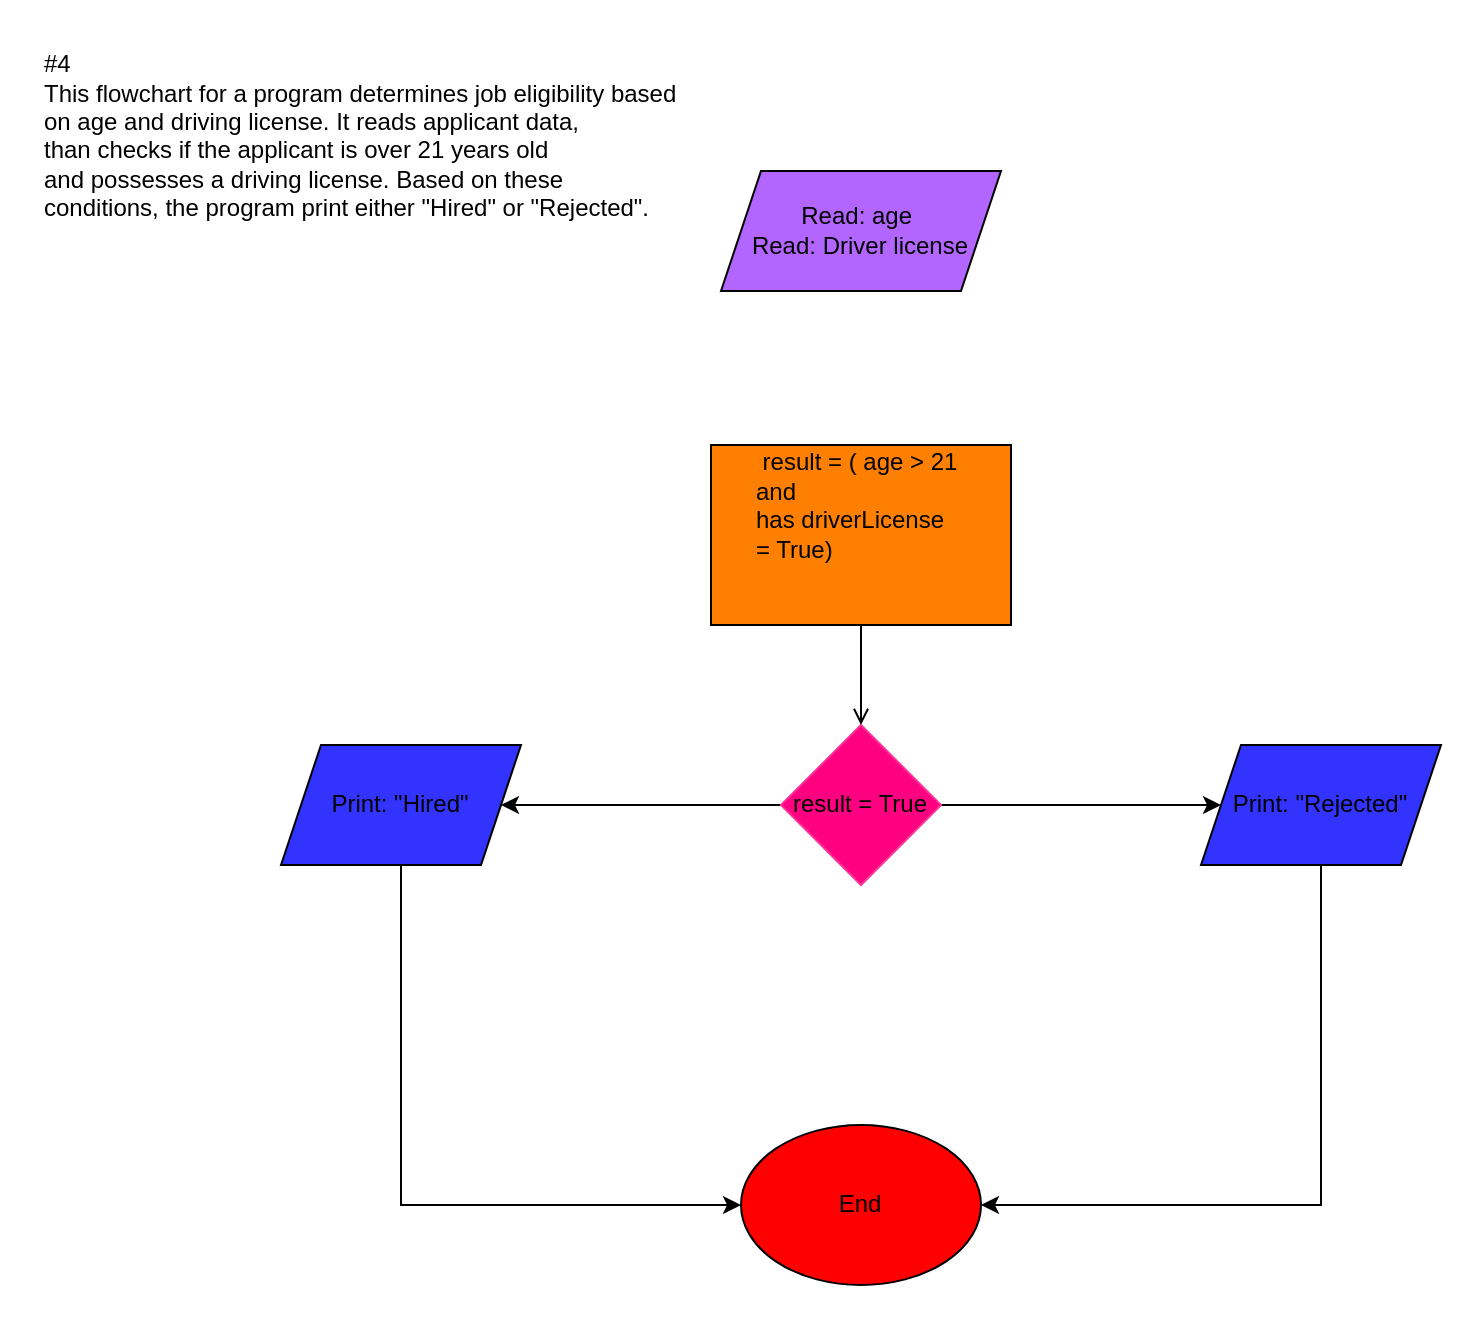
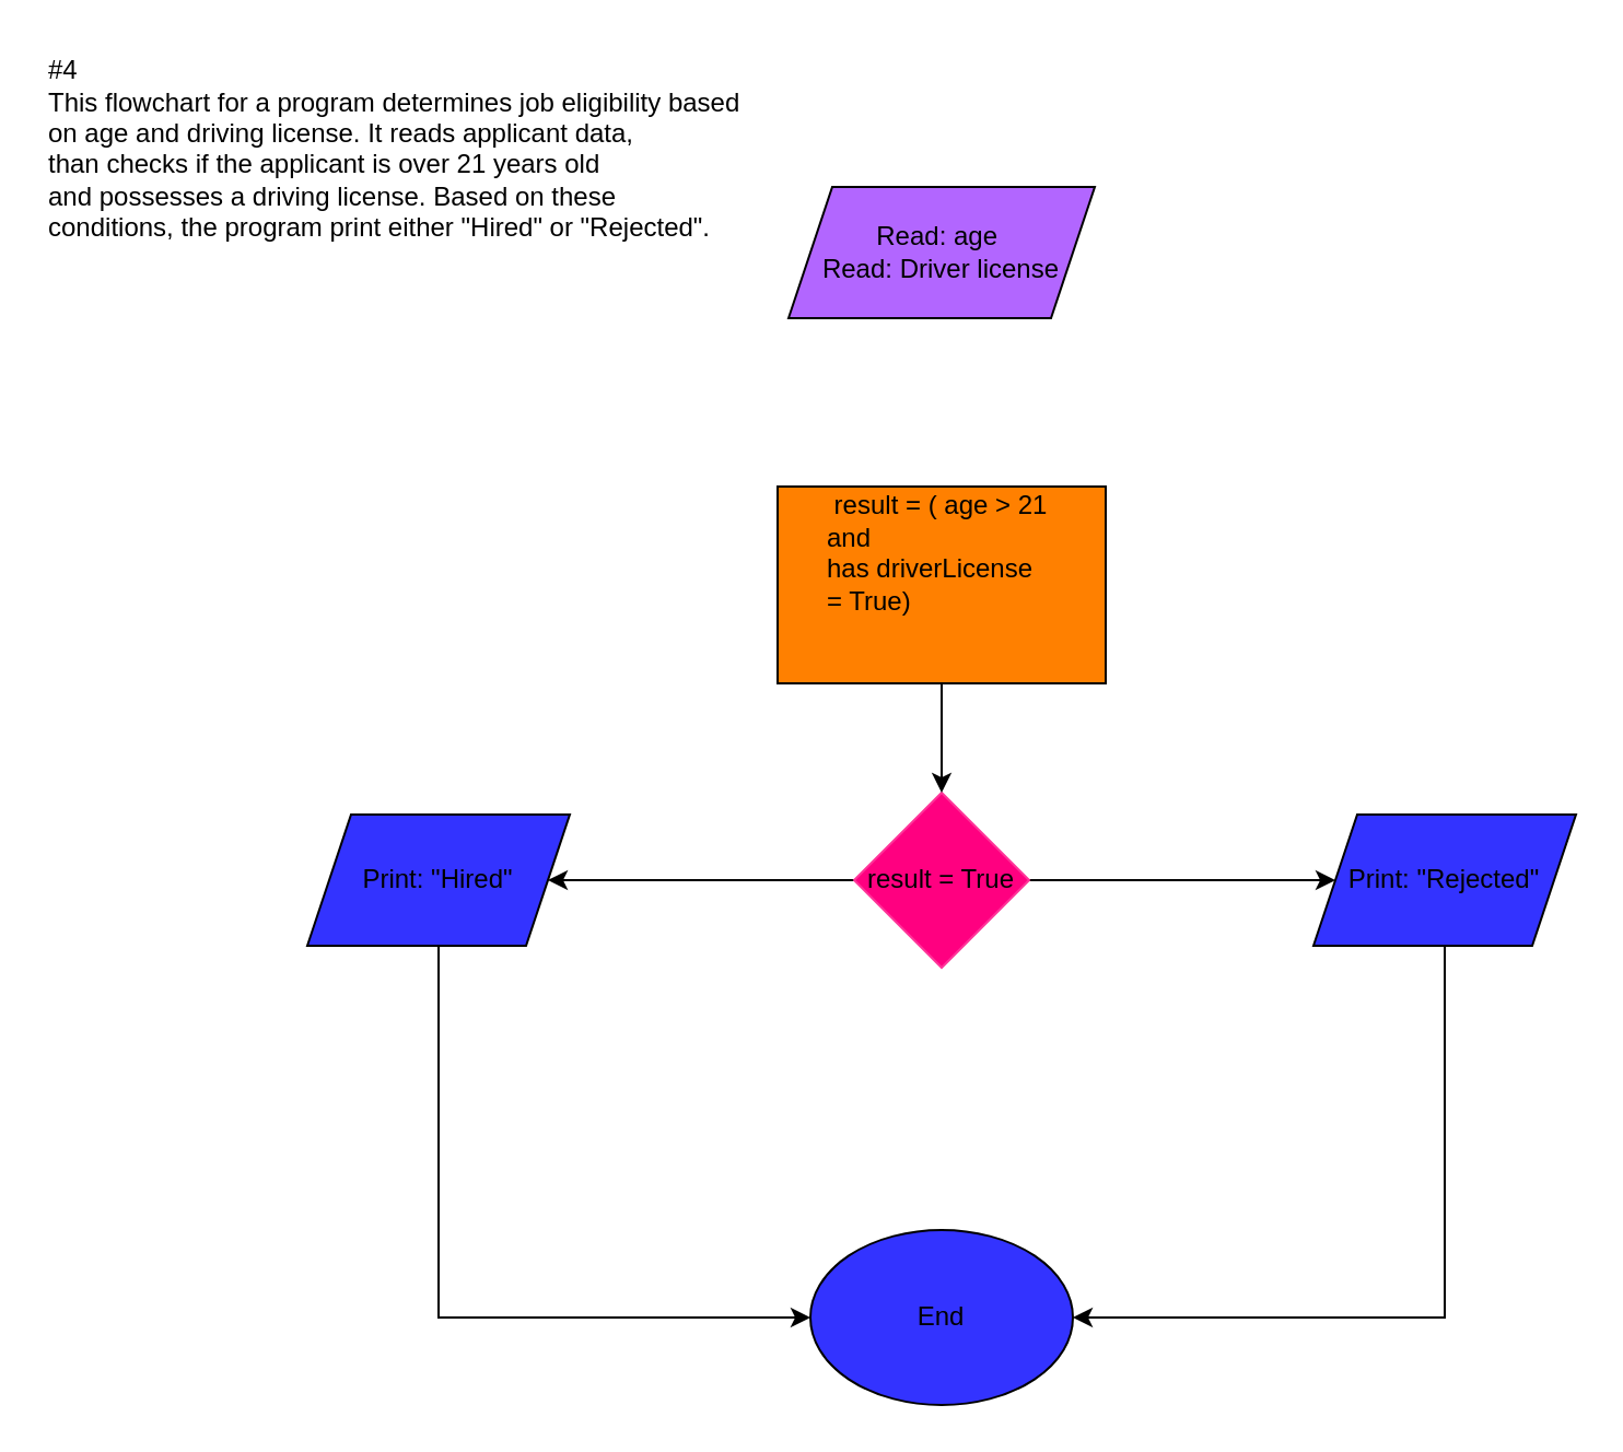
  <mxCell id="0" />
  <mxCell id="1" parent="0" />
- <mxCell id="2" value="End" style="ellipse;whiteSpace=wrap;html=1;fillColor=#FF0000;" parent="1" vertex="1"><mxGeometry x="370" y="562" width="120" height="80" as="geometry" /></mxCell>
+ <mxCell id="2" value="End" style="ellipse;whiteSpace=wrap;html=1;fillColor=#3333ff;" parent="1" vertex="1"><mxGeometry x="370" y="562" width="120" height="80" as="geometry" /></mxCell>
  <mxCell id="3" value="&lt;span style=&quot;background-color: transparent; color: light-dark(rgb(0, 0, 0), rgb(255, 255, 255));&quot;&gt;Read: age&amp;nbsp;&lt;/span&gt;&lt;br&gt;&lt;div&gt;Read: Driver license&lt;/div&gt;" style="shape=parallelogram;perimeter=parallelogramPerimeter;whiteSpace=wrap;html=1;fixedSize=1;strokeColor=default;fillColor=#B266FF;align=center;" parent="1" vertex="1"><mxGeometry x="360" y="85" width="140" height="60" as="geometry" /></mxCell>
  <mxCell id="4" style="edgeStyle=orthogonalEdgeStyle;rounded=0;orthogonalLoop=1;jettySize=auto;html=1;entryX=1;entryY=0.5;entryDx=0;entryDy=0;" parent="1" source="6" target="13" edge="1"><mxGeometry relative="1" as="geometry" /></mxCell>
  <mxCell id="5" style="edgeStyle=orthogonalEdgeStyle;rounded=0;orthogonalLoop=1;jettySize=auto;html=1;entryX=0;entryY=0.5;entryDx=0;entryDy=0;" parent="1" source="6" target="8" edge="1"><mxGeometry relative="1" as="geometry" /></mxCell>
  <mxCell id="6" value="result = True" style="rhombus;whiteSpace=wrap;html=1;strokeColor=#FF3399;fillColor=#FF0080;" parent="1" vertex="1"><mxGeometry x="390" y="362" width="80" height="80" as="geometry" /></mxCell>
  <mxCell id="7" style="edgeStyle=orthogonalEdgeStyle;rounded=0;orthogonalLoop=1;jettySize=auto;html=1;exitX=0.5;exitY=1;exitDx=0;exitDy=0;" parent="1" source="8" target="2" edge="1"><mxGeometry relative="1" as="geometry"><Array as="points"><mxPoint x="660" y="602" /></Array></mxGeometry></mxCell>
  <mxCell id="8" value="Print: &quot;Rejected&quot;" style="shape=parallelogram;perimeter=parallelogramPerimeter;whiteSpace=wrap;html=1;fixedSize=1;fillColor=#3333FF;" parent="1" vertex="1"><mxGeometry x="600" y="372" width="120" height="60" as="geometry" /></mxCell>
  <mxCell id="9" value="#4&lt;div&gt;&lt;div&gt;This flowchart for a program determines job eligibility based&amp;nbsp;&lt;/div&gt;&lt;div&gt;on age and driving license. It reads applicant data,&lt;/div&gt;&lt;div&gt;than checks if the applicant is over 21 years old&amp;nbsp;&lt;/div&gt;&lt;div&gt;and possesses a driving license. Based on these&amp;nbsp;&lt;/div&gt;&lt;div&gt;conditions, the program print either &quot;Hired&quot; or &quot;Rejected&quot;.&lt;/div&gt;&lt;div&gt;&lt;br&gt;&lt;/div&gt;&lt;/div&gt;" style="text;html=1;align=left;verticalAlign=middle;resizable=0;points=[];autosize=1;strokeColor=none;fillColor=none;" parent="1" vertex="1"><mxGeometry x="20" y="20" width="340" height="110" as="geometry" /></mxCell>
- <mxCell id="10" value="" style="edgeStyle=orthogonalEdgeStyle;rounded=0;orthogonalLoop=1;jettySize=auto;html=1;endArrow=open;" parent="1" source="11" target="6" edge="1"><mxGeometry relative="1" as="geometry" /></mxCell>
+ <mxCell id="10" value="" style="edgeStyle=orthogonalEdgeStyle;rounded=0;orthogonalLoop=1;jettySize=auto;html=1;" parent="1" source="11" target="6" edge="1"><mxGeometry relative="1" as="geometry" /></mxCell>
  <mxCell id="11" value="&lt;br&gt;&lt;div style=&quot;text-align: left; text-wrap-mode: nowrap;&quot;&gt;&lt;span style=&quot;background-color: transparent; color: rgb(255, 255, 255);&quot;&gt;&amp;nbsp;&lt;/span&gt;&lt;/div&gt;&lt;div style=&quot;text-align: left; text-wrap-mode: nowrap;&quot;&gt;&lt;span style=&quot;background-color: transparent;&quot;&gt;&amp;nbsp;result = ( age &amp;gt; 21&amp;nbsp;&lt;/span&gt;&lt;/div&gt;&lt;div style=&quot;text-align: left; text-wrap-mode: nowrap;&quot;&gt;&lt;span style=&quot;background-color: transparent;&quot;&gt;and&amp;nbsp;&lt;/span&gt;&lt;/div&gt;&lt;div style=&quot;text-align: left; text-wrap-mode: nowrap;&quot;&gt;&lt;span style=&quot;background-color: transparent;&quot;&gt;has driverLicense&amp;nbsp;&lt;/span&gt;&lt;/div&gt;&lt;div style=&quot;text-align: left; text-wrap-mode: nowrap;&quot;&gt;&lt;span style=&quot;background-color: transparent;&quot;&gt;= True)&lt;/span&gt;&lt;/div&gt;&lt;div style=&quot;text-align: left; text-wrap-mode: nowrap;&quot;&gt;&lt;br&gt;&lt;/div&gt;&lt;div style=&quot;text-align: left; text-wrap-mode: nowrap;&quot;&gt;&lt;font style=&quot;color: rgb(255, 0, 0);&quot;&gt;&lt;br&gt;&lt;/font&gt;&lt;/div&gt;&lt;div style=&quot;text-align: left; text-wrap-mode: nowrap;&quot;&gt;&lt;br&gt;&lt;/div&gt;&lt;div style=&quot;text-align: left; text-wrap-mode: nowrap;&quot;&gt;&amp;nbsp;&lt;/div&gt;" style="rounded=0;whiteSpace=wrap;html=1;fillColor=#FF8000;" parent="1" vertex="1"><mxGeometry x="355" y="222" width="150" height="90" as="geometry" /></mxCell>
  <mxCell id="12" style="edgeStyle=orthogonalEdgeStyle;rounded=0;orthogonalLoop=1;jettySize=auto;html=1;entryX=0;entryY=0.5;entryDx=0;entryDy=0;" parent="1" source="13" target="2" edge="1"><mxGeometry relative="1" as="geometry"><Array as="points"><mxPoint x="200" y="602" /></Array></mxGeometry></mxCell>
  <mxCell id="13" value="Print: &quot;Hired&quot;" style="shape=parallelogram;perimeter=parallelogramPerimeter;whiteSpace=wrap;html=1;fixedSize=1;fillColor=#3333FF;" parent="1" vertex="1"><mxGeometry x="140" y="372" width="120" height="60" as="geometry" /></mxCell>
